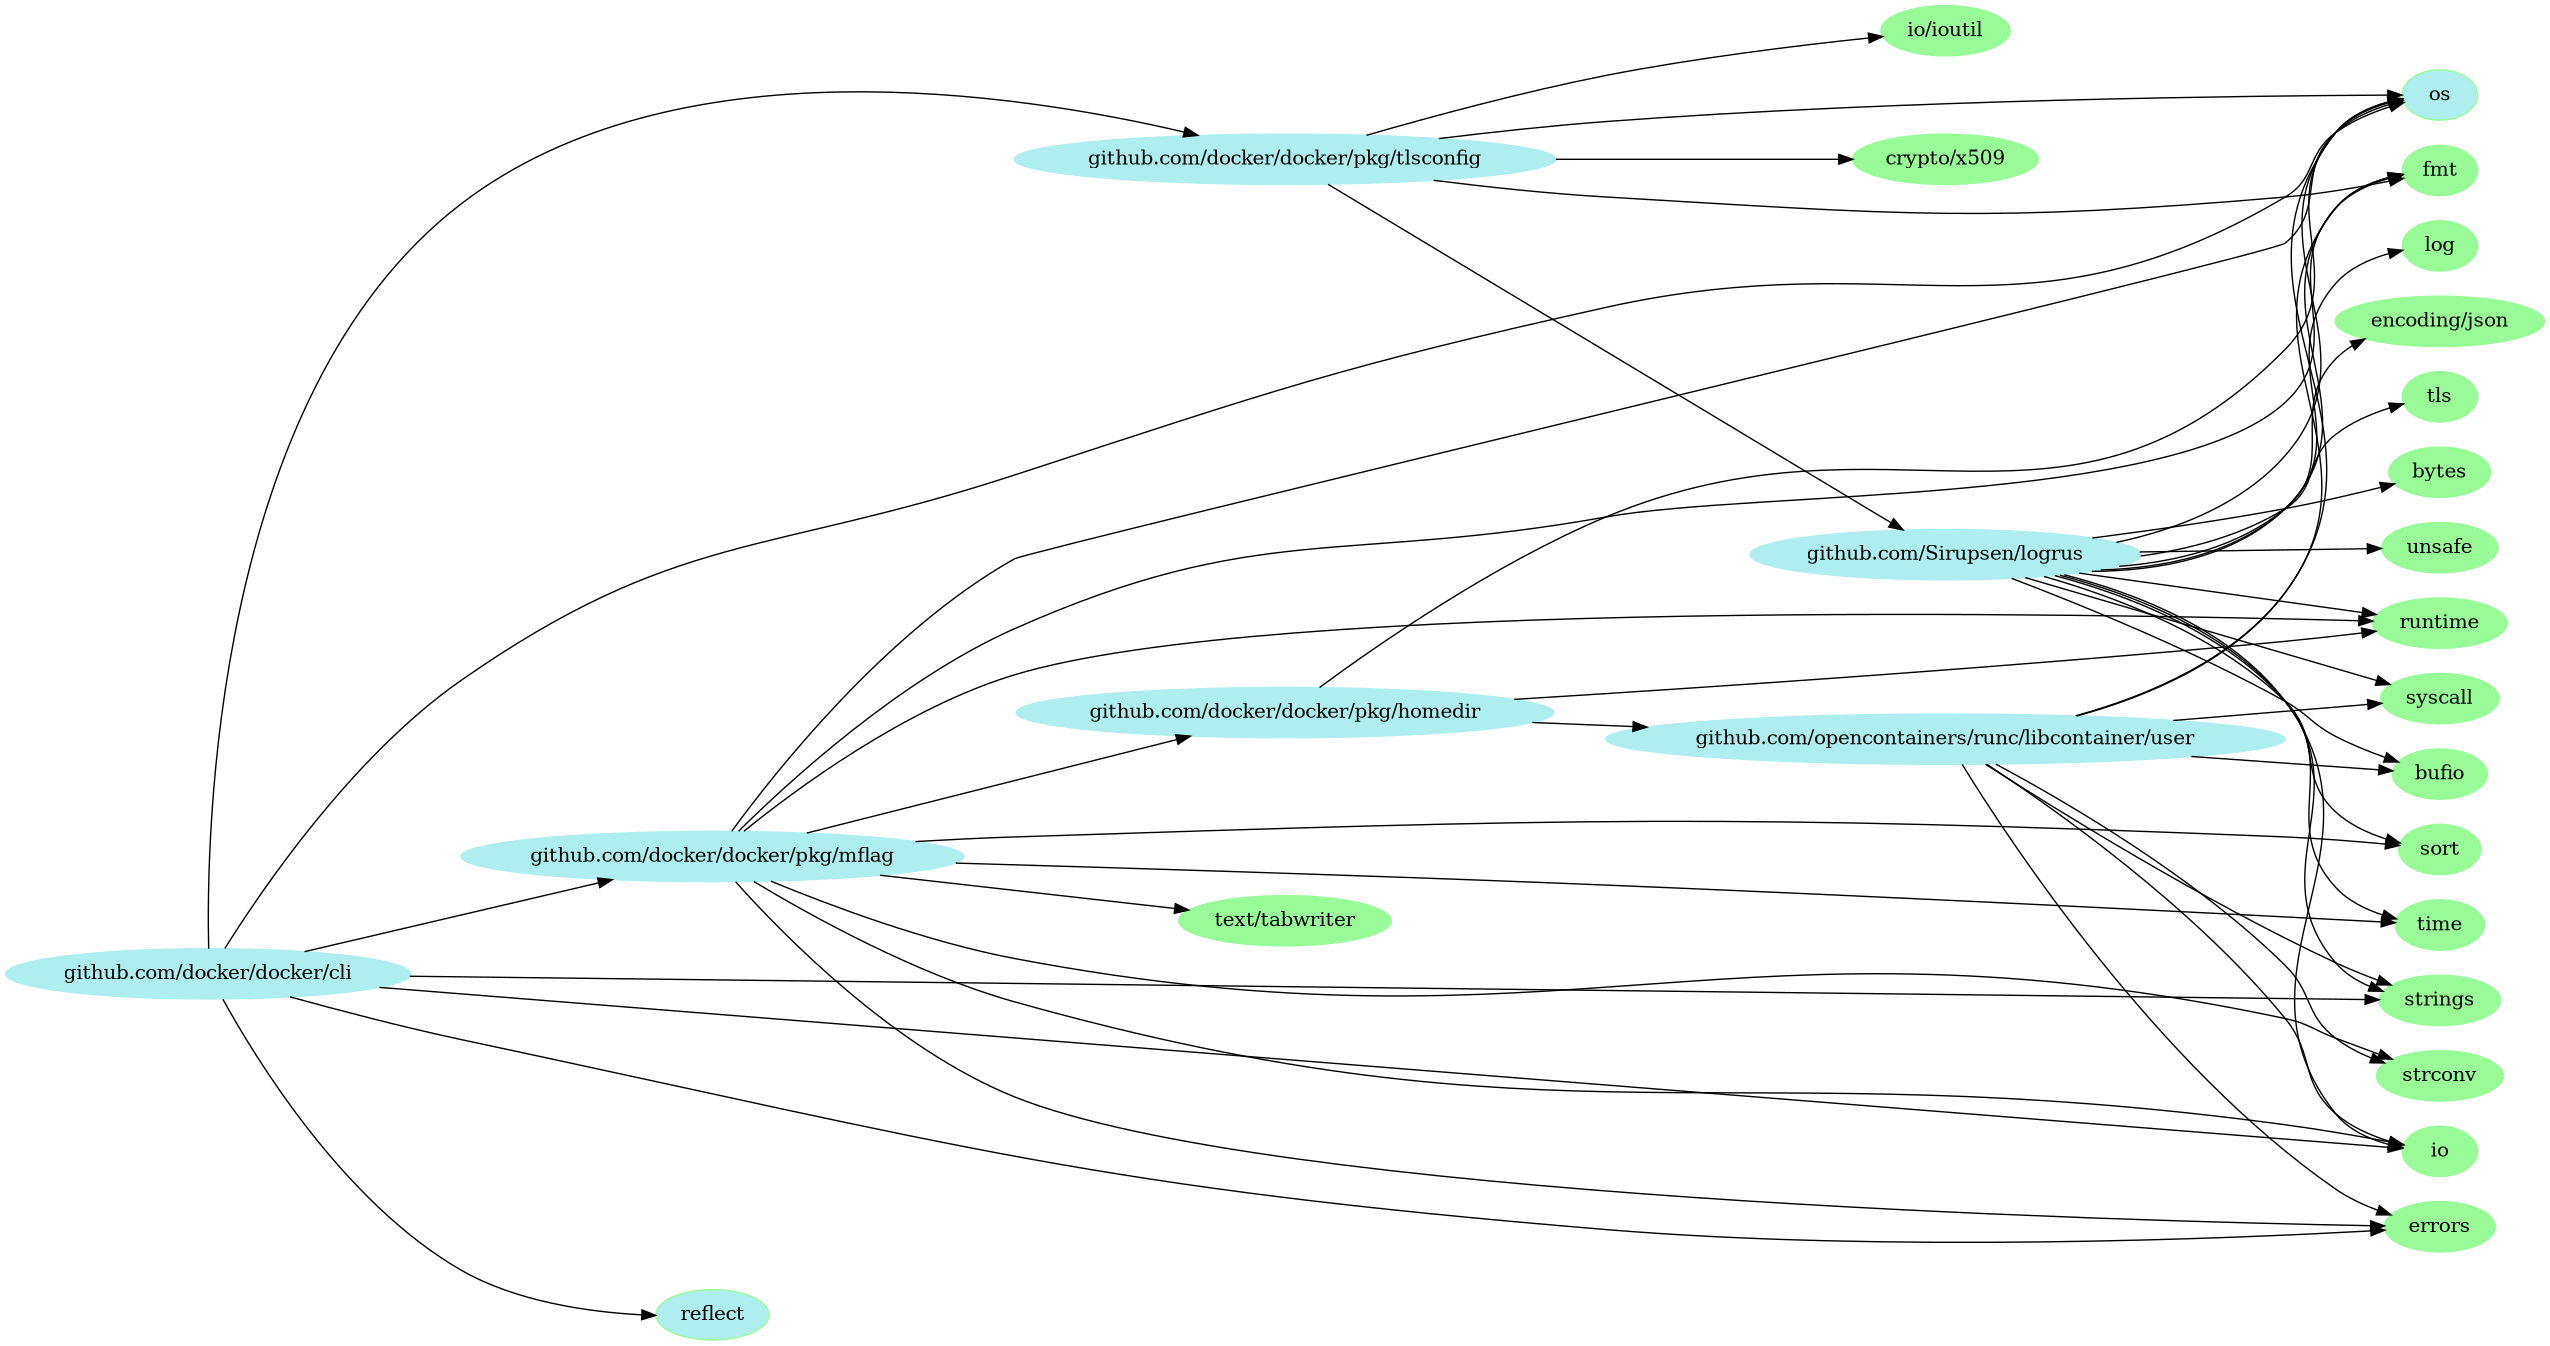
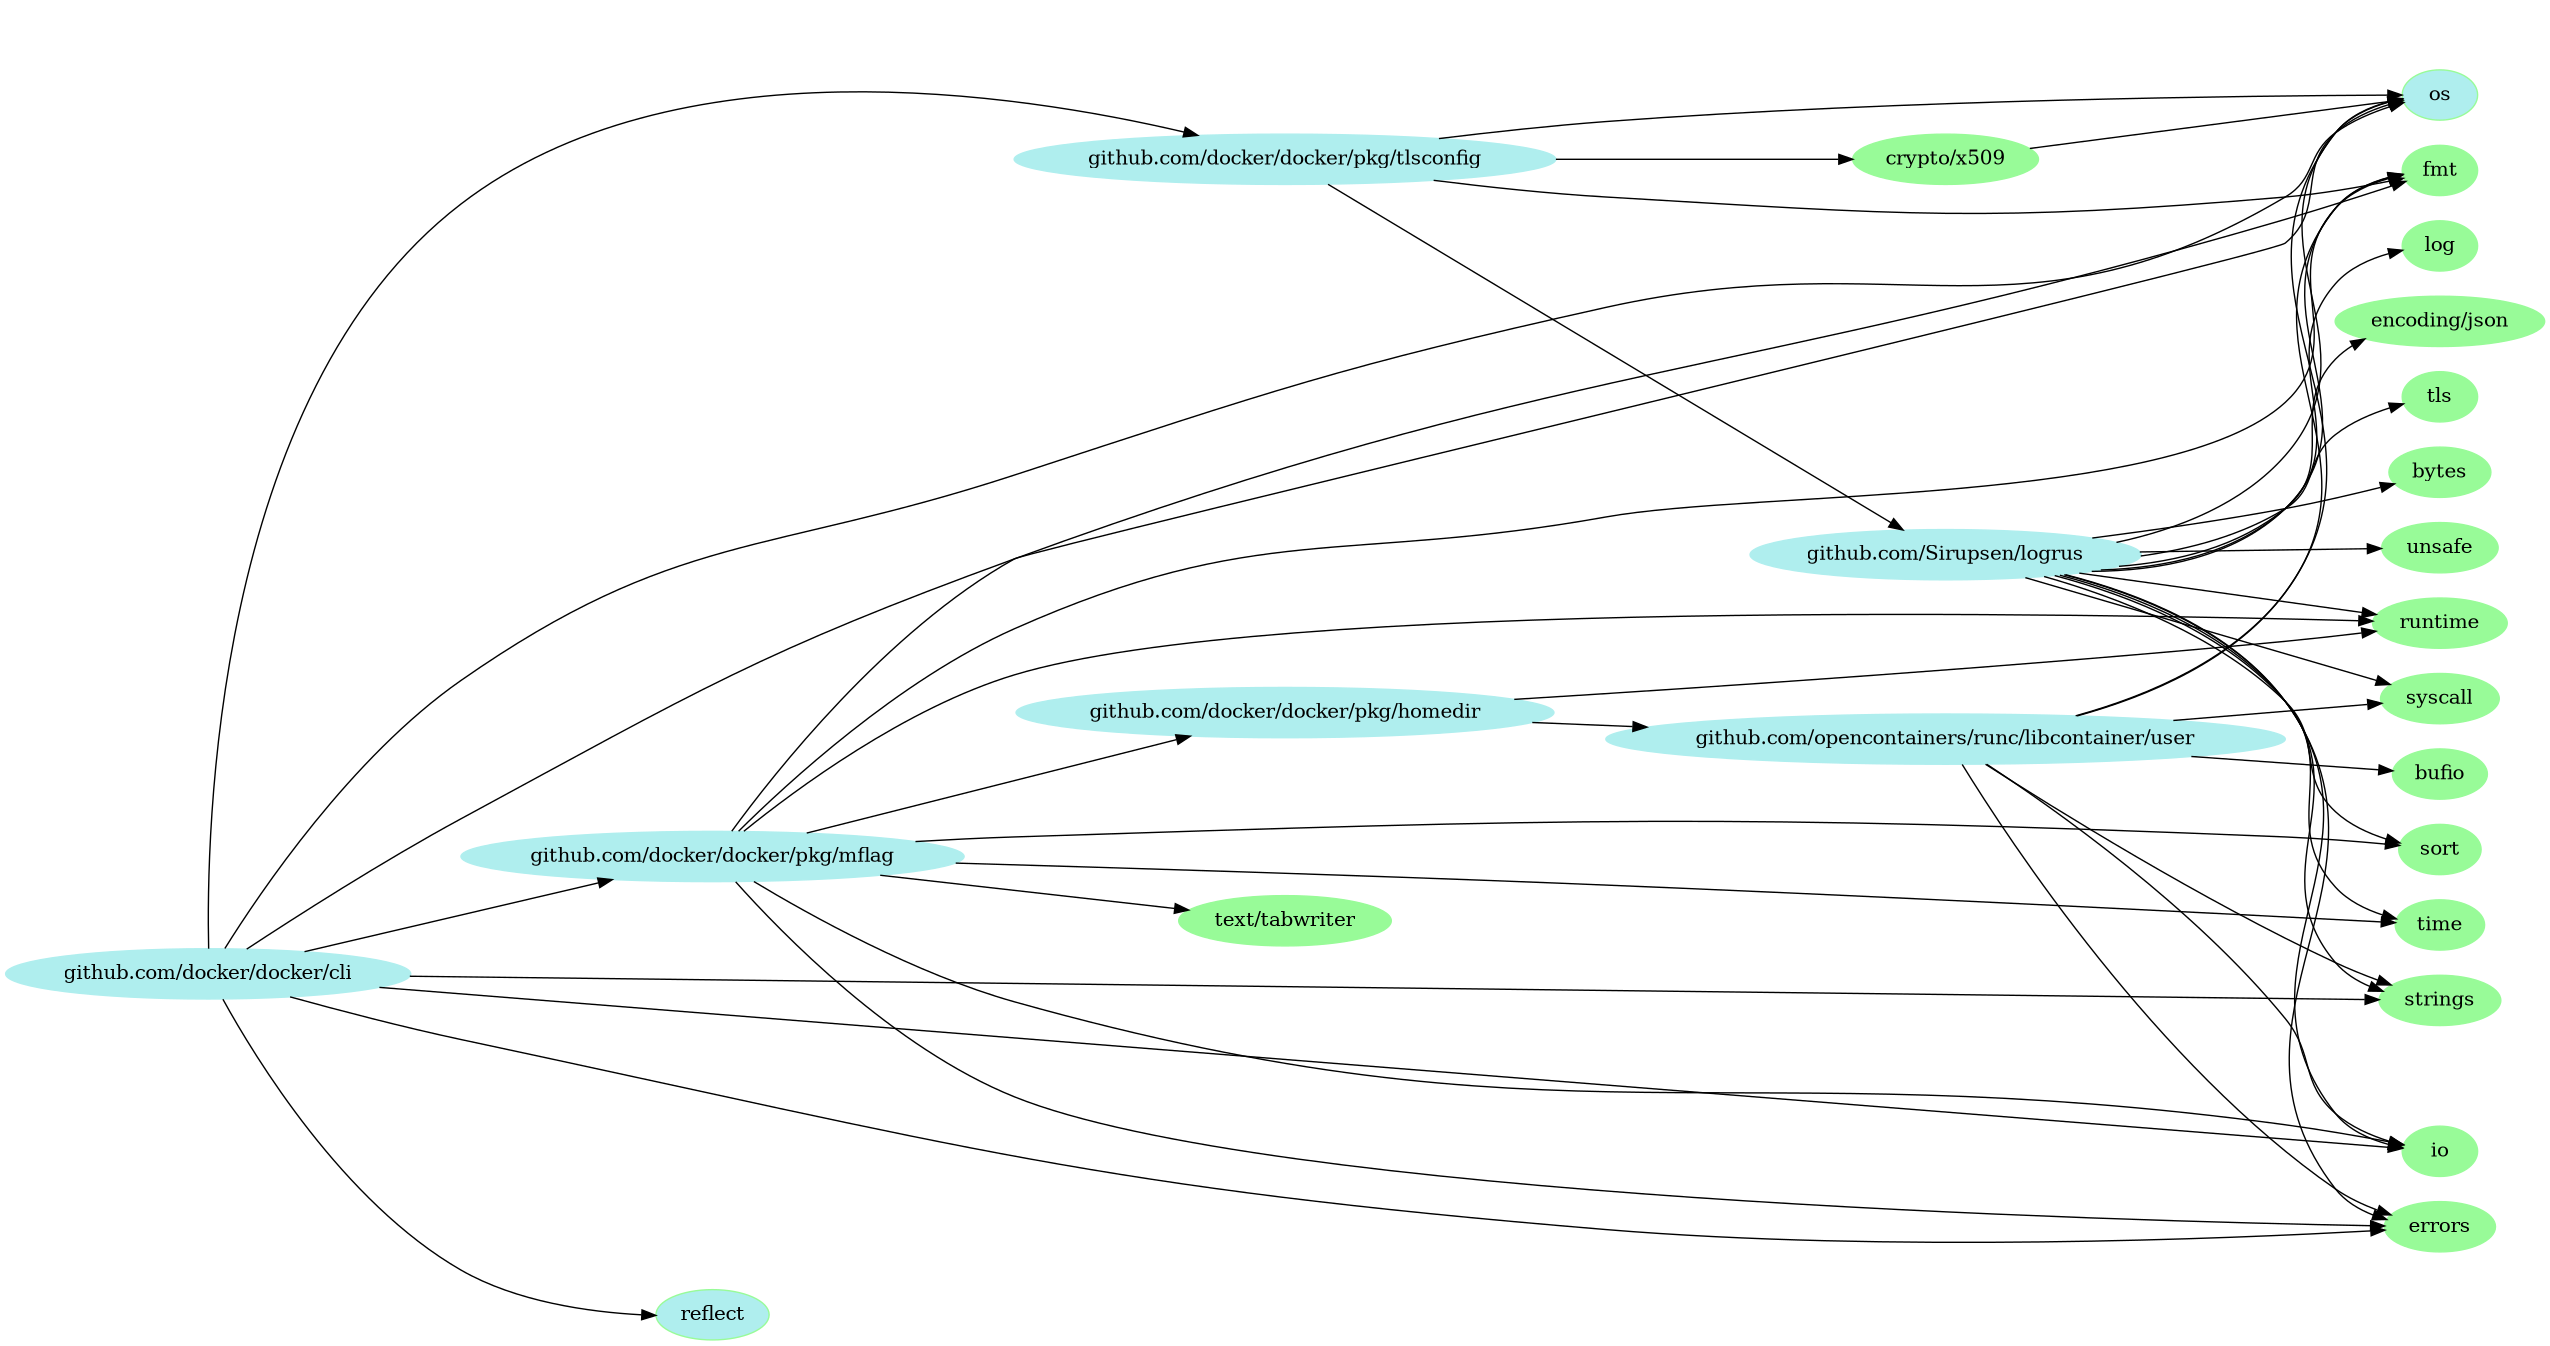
  digraph {
    rankdir=LR
    node [color=palegreen style=filled]
    n1 [color=paleturquoise label="github.com/docker/docker/pkg/tlsconfig"]
    n2 [label="crypto/x509"]
    n3 [label=fmt]
    n4 [color=paleturquoise label="github.com/Sirupsen/logrus"]
-   n5 [label="io/ioutil"]
    n6 [fillcolor=paleturquoise label=os]
    n7 [label=unsafe]
    n8 [label=strings]
    n9 [label=runtime]
    n10 [label=log]
    n11 [label="encoding/json"]
    n12 [label=syscall]
    n13 [label=sort]
    n14 [label=time]
    n15 [label=tls]
    n16 [label=io]
    n17 [label=bytes]
    n18 [label=bufio]
    n19 [label=errors]
-   n20 [label=strconv]
    n21 [color=paleturquoise label="github.com/docker/docker/pkg/homedir"]
    n22 [color=paleturquoise label="github.com/opencontainers/runc/libcontainer/user"]
    n23 [fillcolor=paleturquoise label=reflect]
    n24 [label="text/tabwriter"]
    n25 [color=paleturquoise label="github.com/docker/docker/pkg/mflag"]
    n26 [color=paleturquoise label="github.com/docker/docker/cli"]
    n1 -> n2
    n1 -> n3
    n1 -> n4
-   n1 -> n5
    n1 -> n6
    n4 -> n3
    n4 -> n6
    n4 -> n7
    n4 -> n8
    n4 -> n9
    n4 -> n10
    n4 -> n11
    n4 -> n12
    n4 -> n13
    n4 -> n14
    n4 -> n15
    n4 -> n16
    n4 -> n17
-   n4 -> n18
-   n21 -> n6
+   n4 -> n19
+   n2 -> n6
    n21 -> n9
    n21 -> n22
    n22 -> n3
    n22 -> n6
    n22 -> n8
    n22 -> n12
    n22 -> n16
    n22 -> n18
    n22 -> n19
-   n22 -> n20
    n25 -> n3
    n25 -> n6
    n25 -> n9
    n25 -> n13
    n25 -> n14
    n25 -> n16
    n25 -> n19
-   n25 -> n20
    n25 -> n21
    n25 -> n24
    n26 -> n1
+   n26 -> n3
    n26 -> n6
    n26 -> n8
    n26 -> n16
    n26 -> n19
    n26 -> n23
    n26 -> n25
  }
